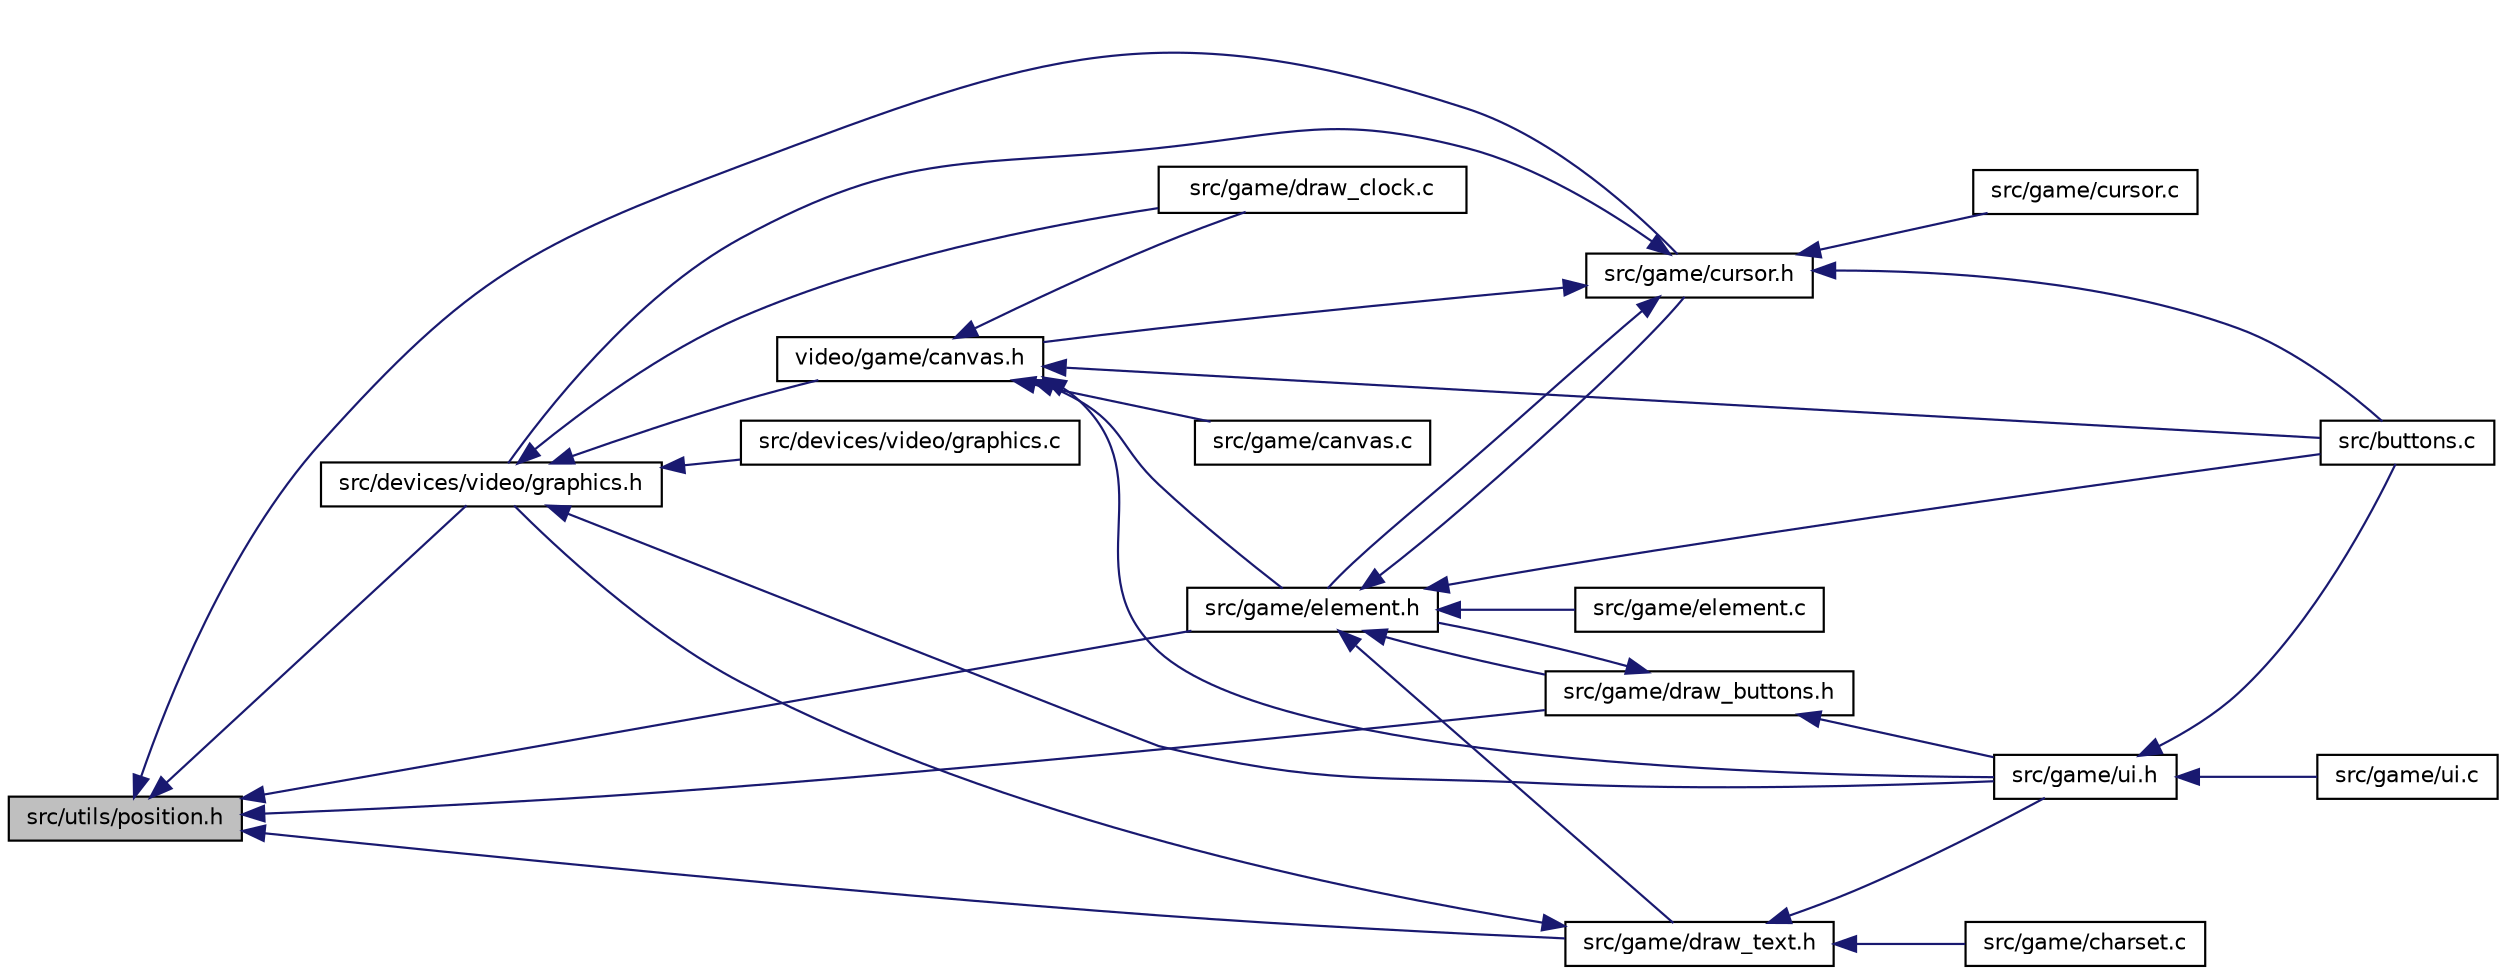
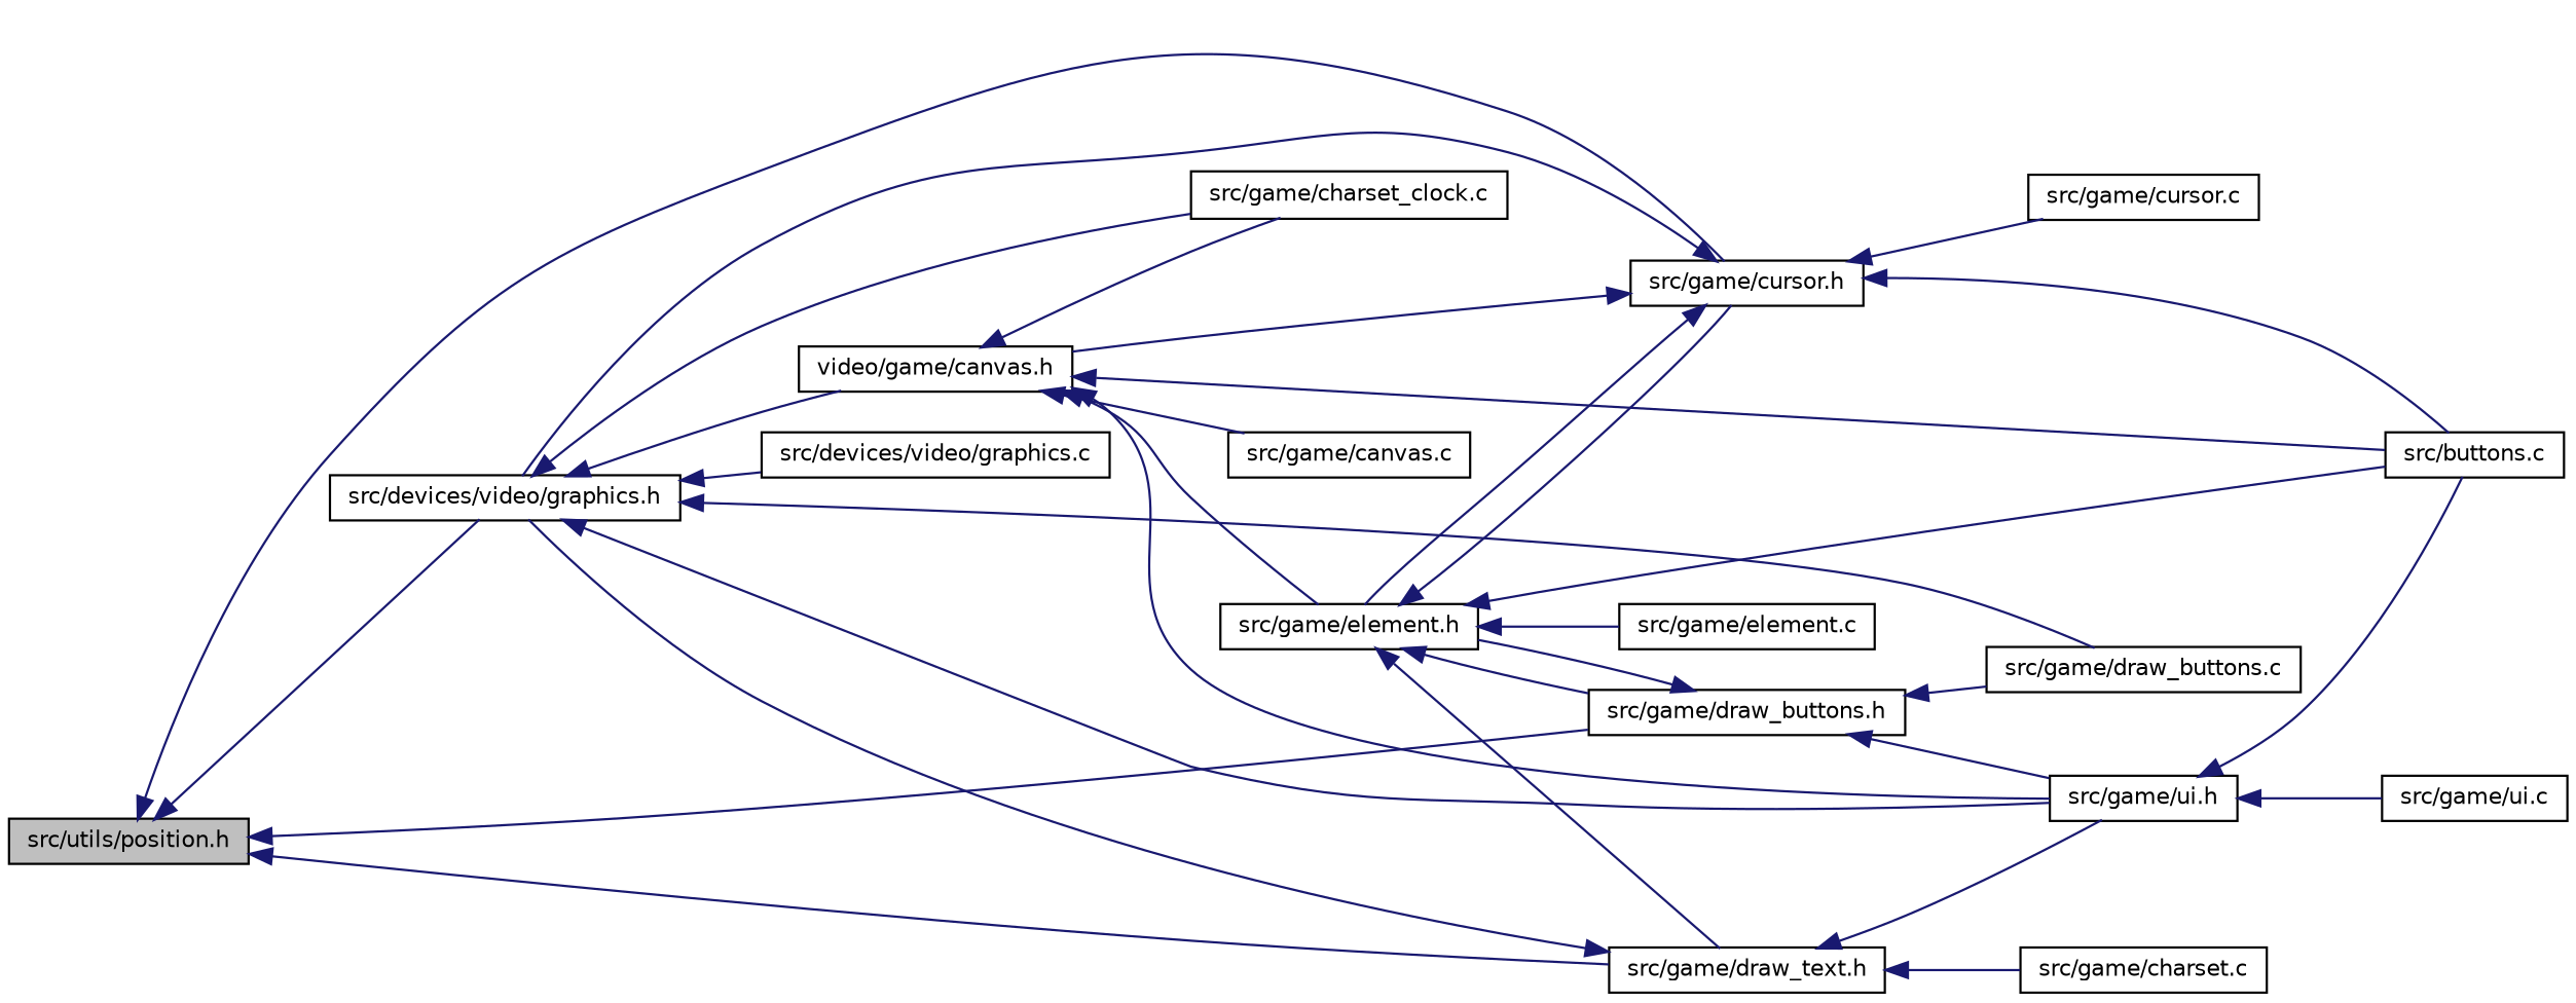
  digraph {
    rankdir=LR
    node [color=black fillcolor=white fontname=Helvetica fontsize=10 shape=record style=filled]
    edge [color=midnightblue dir=back fontname=Helvetica fontsize=10 labelfontname=Helvetica labelfontsize=10 style=solid]
    n1 [fillcolor=grey75 fontcolor=black height=0.2 label="src/utils/position.h" width=0.4]
    n2 [height=0.2 label="src/devices/video/graphics.h" width=0.4]
    n3 [height=0.2 label="src/game/element.h" width=0.4]
    n4 [height=0.2 label="src/game/cursor.h" width=0.4]
    n5 [height=0.2 label="src/game/draw_buttons.h" width=0.4]
    n6 [height=0.2 label="src/game/draw_text.h" width=0.4]
    n7 [height=0.2 label="src/devices/video/graphics.c" width=0.4]
    n8 [height=0.2 label="video/game/canvas.h" width=0.4]
-   n9 [height=0.2 label="src/game/draw_clock.c" width=0.4]
+   n9 [height=0.2 label="src/game/charset_clock.c" width=0.4]
+   n10 [height=0.2 label="src/game/draw_buttons.c" width=0.4]
    n11 [height=0.2 label="src/game/ui.h" width=0.4]
    n12 [height=0.2 label="src/buttons.c" width=0.4]
    n13 [height=0.2 label="src/game/element.c" width=0.4]
    n14 [height=0.2 label="src/game/cursor.c" width=0.4]
    n15 [height=0.2 label="src/game/charset.c" width=0.4]
    n16 [height=0.2 label="src/game/canvas.c" width=0.4]
    n17 [height=0.2 label="src/game/ui.c" width=0.4]
    n1 -> n2
-   n1 -> n3
    n1 -> n4
    n1 -> n5
    n1 -> n6
    n2 -> n7
    n2 -> n8
    n2 -> n9
+   n2 -> n10
    n2 -> n11
    n3 -> n4
    n3 -> n5
    n3 -> n6
    n3 -> n12
    n3 -> n13
    n4 -> n2
    n4 -> n3
    n4 -> n8
    n4 -> n12
    n4 -> n14
    n5 -> n3
+   n5 -> n10
    n5 -> n11
    n6 -> n2
    n6 -> n11
    n6 -> n15
    n8 -> n3
    n8 -> n9
    n8 -> n11
    n8 -> n12
    n8 -> n16
    n11 -> n12
    n11 -> n17
  }
